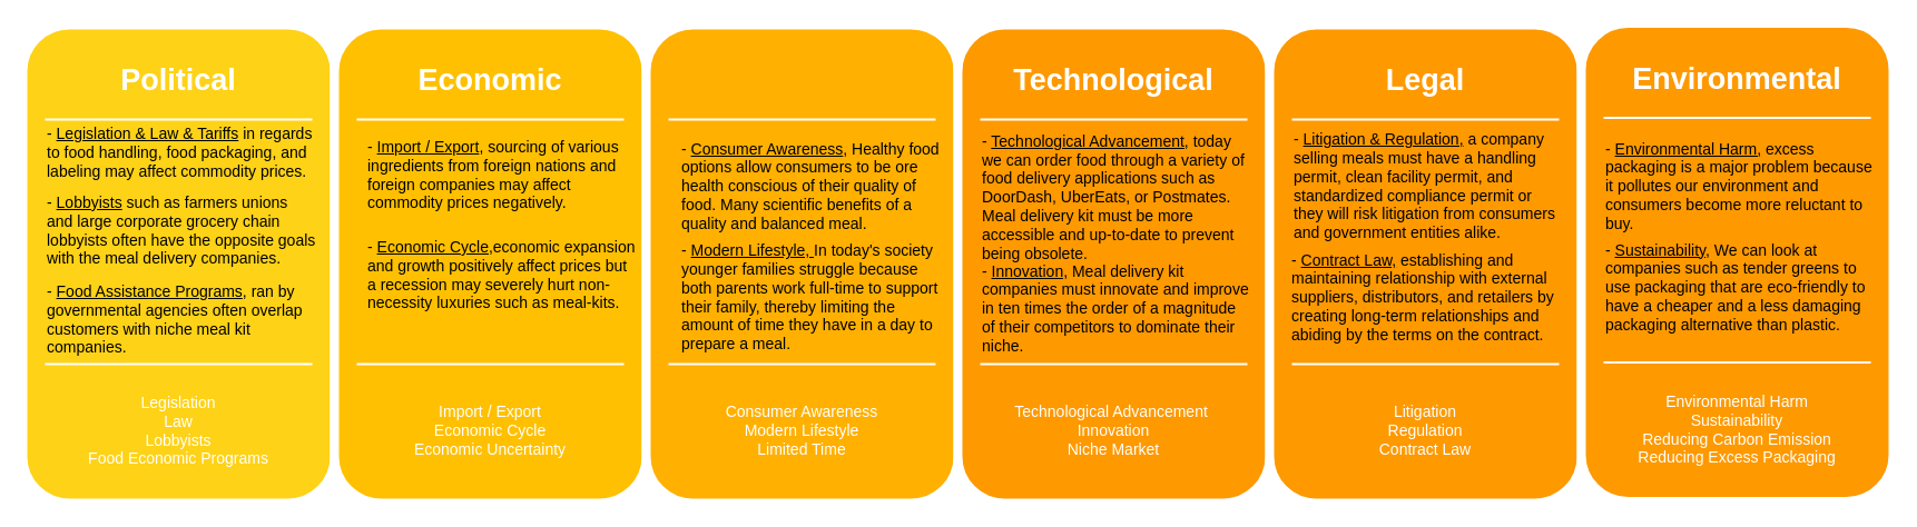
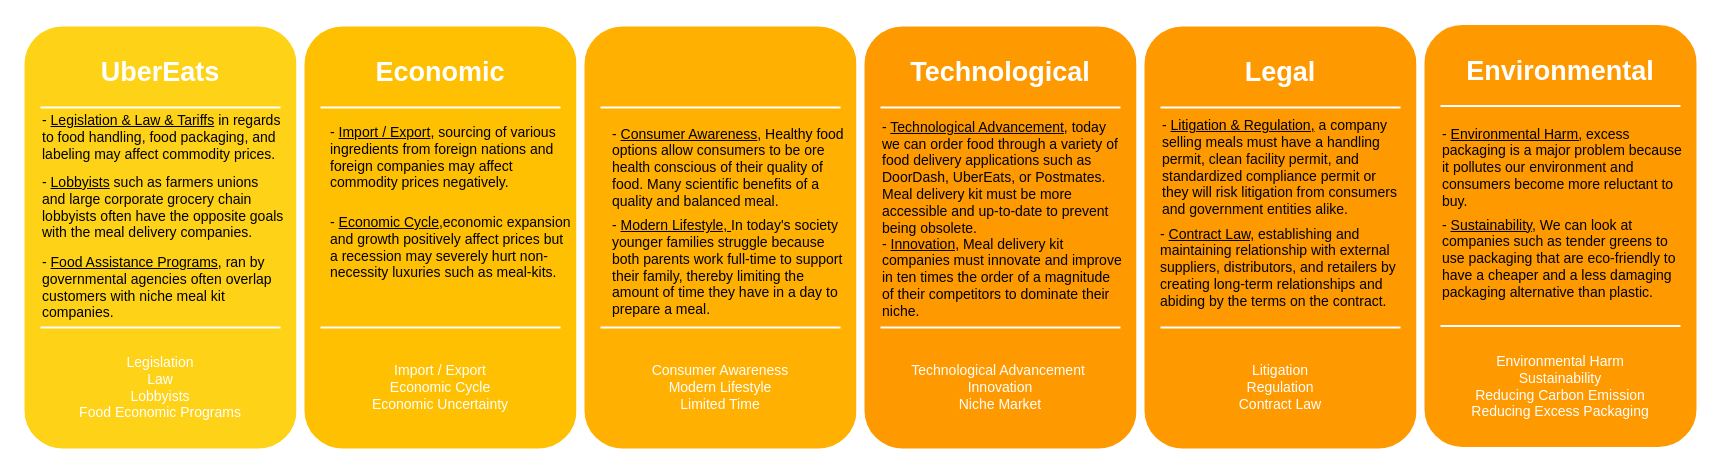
  <mxCell id="0" />
  <mxCell id="1" parent="0" />
  <mxCell id="2" value="" style="whiteSpace=wrap;html=1;rounded=1;shadow=0;strokeWidth=8;fontSize=20;align=center;fillColor=#FED217;strokeColor=#FFFFFF;" parent="1" vertex="1"><mxGeometry x="20" y="21.91" width="280" height="430" as="geometry" /></mxCell>
- <mxCell id="3" value="Political" style="text;html=1;strokeColor=none;fillColor=none;align=center;verticalAlign=middle;whiteSpace=wrap;rounded=0;shadow=0;fontSize=27;fontColor=#FFFFFF;fontStyle=1" parent="1" vertex="1"><mxGeometry x="20" y="41.91" width="280" height="60" as="geometry" /></mxCell>
+ <mxCell id="3" value="UberEats" style="text;html=1;strokeColor=none;fillColor=none;align=center;verticalAlign=middle;whiteSpace=wrap;rounded=0;shadow=0;fontSize=27;fontColor=#FFFFFF;fontStyle=1" parent="1" vertex="1"><mxGeometry x="20" y="41.91" width="280" height="60" as="geometry" /></mxCell>
  <mxCell id="4" value="Legislation&lt;br&gt;Law&lt;br&gt;Lobbyists&lt;br&gt;Food Economic Programs" style="text;html=1;strokeColor=none;fillColor=none;align=center;verticalAlign=middle;whiteSpace=wrap;rounded=0;shadow=0;fontSize=14;fontColor=#FFFFFF;" parent="1" vertex="1"><mxGeometry x="20" y="341.91" width="280" height="90" as="geometry" /></mxCell>
  <mxCell id="5" value="" style="line;strokeWidth=2;html=1;rounded=0;shadow=0;fontSize=27;align=center;fillColor=none;strokeColor=#FFFFFF;" parent="1" vertex="1"><mxGeometry x="40" y="101.91" width="240" height="10" as="geometry" /></mxCell>
  <mxCell id="6" value="" style="line;strokeWidth=2;html=1;rounded=0;shadow=0;fontSize=27;align=center;fillColor=none;strokeColor=#FFFFFF;" parent="1" vertex="1"><mxGeometry x="40" y="321.91" width="240" height="10" as="geometry" /></mxCell>
  <mxCell id="7" value="" style="whiteSpace=wrap;html=1;rounded=1;shadow=0;strokeWidth=8;fontSize=20;align=center;fillColor=#FFC001;strokeColor=#FFFFFF;" parent="1" vertex="1"><mxGeometry x="300" y="21.91" width="280" height="430" as="geometry" /></mxCell>
  <mxCell id="8" value="Economic" style="text;html=1;strokeColor=none;fillColor=none;align=center;verticalAlign=middle;whiteSpace=wrap;rounded=0;shadow=0;fontSize=27;fontColor=#FFFFFF;fontStyle=1" parent="1" vertex="1"><mxGeometry x="300" y="41.91" width="280" height="60" as="geometry" /></mxCell>
  <mxCell id="9" value="Import / Export&lt;br&gt;Economic Cycle&lt;br&gt;Economic Uncertainty" style="text;html=1;strokeColor=none;fillColor=none;align=center;verticalAlign=middle;whiteSpace=wrap;rounded=0;shadow=0;fontSize=14;fontColor=#FFFFFF;" parent="1" vertex="1"><mxGeometry x="300" y="341.91" width="280" height="90" as="geometry" /></mxCell>
  <mxCell id="10" value="" style="line;strokeWidth=2;html=1;rounded=0;shadow=0;fontSize=27;align=center;fillColor=none;strokeColor=#FFFFFF;" parent="1" vertex="1"><mxGeometry x="320" y="101.91" width="240" height="10" as="geometry" /></mxCell>
  <mxCell id="11" value="" style="line;strokeWidth=2;html=1;rounded=0;shadow=0;fontSize=27;align=center;fillColor=none;strokeColor=#FFFFFF;" parent="1" vertex="1"><mxGeometry x="320" y="321.91" width="240" height="10" as="geometry" /></mxCell>
  <mxCell id="12" value="" style="whiteSpace=wrap;html=1;rounded=1;shadow=0;strokeWidth=8;fontSize=20;align=center;fillColor=#FFB001;strokeColor=#FFFFFF;" parent="1" vertex="1"><mxGeometry x="580" y="21.91" width="280" height="430" as="geometry" /></mxCell>
  <mxCell id="13" value="Consumer Awareness&lt;br&gt;Modern Lifestyle&lt;br&gt;Limited Time" style="text;html=1;strokeColor=none;fillColor=none;align=center;verticalAlign=middle;whiteSpace=wrap;rounded=0;shadow=0;fontSize=14;fontColor=#FFFFFF;" parent="1" vertex="1"><mxGeometry x="580" y="341.91" width="280" height="90" as="geometry" /></mxCell>
  <mxCell id="14" value="" style="line;strokeWidth=2;html=1;rounded=0;shadow=0;fontSize=27;align=center;fillColor=none;strokeColor=#FFFFFF;" parent="1" vertex="1"><mxGeometry x="600" y="101.91" width="240" height="10" as="geometry" /></mxCell>
  <mxCell id="15" value="" style="line;strokeWidth=2;html=1;rounded=0;shadow=0;fontSize=27;align=center;fillColor=none;strokeColor=#FFFFFF;" parent="1" vertex="1"><mxGeometry x="600" y="321.91" width="240" height="10" as="geometry" /></mxCell>
  <mxCell id="16" value="" style="whiteSpace=wrap;html=1;rounded=1;shadow=0;strokeWidth=8;fontSize=20;align=center;fillColor=#FE9900;strokeColor=#FFFFFF;" parent="1" vertex="1"><mxGeometry x="860" y="21.91" width="280" height="430" as="geometry" /></mxCell>
  <mxCell id="17" value="Technological" style="text;html=1;strokeColor=none;fillColor=none;align=center;verticalAlign=middle;whiteSpace=wrap;rounded=0;shadow=0;fontSize=27;fontColor=#FFFFFF;fontStyle=1" parent="1" vertex="1"><mxGeometry x="860" y="41.91" width="280" height="60" as="geometry" /></mxCell>
  <mxCell id="18" value="Technological Advancement&amp;nbsp;&lt;br&gt;Innovation&lt;br&gt;Niche Market" style="text;html=1;strokeColor=none;fillColor=none;align=center;verticalAlign=middle;whiteSpace=wrap;rounded=0;shadow=0;fontSize=14;fontColor=#FFFFFF;" parent="1" vertex="1"><mxGeometry x="860" y="341.91" width="280" height="90" as="geometry" /></mxCell>
  <mxCell id="19" value="" style="line;strokeWidth=2;html=1;rounded=0;shadow=0;fontSize=27;align=center;fillColor=none;strokeColor=#FFFFFF;" parent="1" vertex="1"><mxGeometry x="880" y="101.91" width="240" height="10" as="geometry" /></mxCell>
  <mxCell id="20" value="" style="line;strokeWidth=2;html=1;rounded=0;shadow=0;fontSize=27;align=center;fillColor=none;strokeColor=#FFFFFF;" parent="1" vertex="1"><mxGeometry x="880" y="321.91" width="240" height="10" as="geometry" /></mxCell>
  <mxCell id="21" value="" style="whiteSpace=wrap;html=1;rounded=1;shadow=0;strokeWidth=8;fontSize=20;align=center;fillColor=#FE9900;strokeColor=#FFFFFF;" parent="1" vertex="1"><mxGeometry x="1140" y="21.91" width="280" height="430" as="geometry" /></mxCell>
  <mxCell id="22" value="Legal" style="text;html=1;strokeColor=none;fillColor=none;align=center;verticalAlign=middle;whiteSpace=wrap;rounded=0;shadow=0;fontSize=27;fontColor=#FFFFFF;fontStyle=1" parent="1" vertex="1"><mxGeometry x="1140" y="41.91" width="280" height="60" as="geometry" /></mxCell>
  <mxCell id="23" value="Litigation&lt;br&gt;Regulation&lt;br&gt;Contract Law" style="text;html=1;strokeColor=none;fillColor=none;align=center;verticalAlign=middle;whiteSpace=wrap;rounded=0;shadow=0;fontSize=14;fontColor=#FFFFFF;" parent="1" vertex="1"><mxGeometry x="1140" y="341.91" width="280" height="90" as="geometry" /></mxCell>
  <mxCell id="24" value="" style="line;strokeWidth=2;html=1;rounded=0;shadow=0;fontSize=27;align=center;fillColor=none;strokeColor=#FFFFFF;" parent="1" vertex="1"><mxGeometry x="1160" y="101.91" width="240" height="10" as="geometry" /></mxCell>
  <mxCell id="25" value="" style="line;strokeWidth=2;html=1;rounded=0;shadow=0;fontSize=27;align=center;fillColor=none;strokeColor=#FFFFFF;" parent="1" vertex="1"><mxGeometry x="1160" y="321.91" width="240" height="10" as="geometry" /></mxCell>
  <mxCell id="26" value="" style="whiteSpace=wrap;html=1;rounded=1;shadow=0;strokeWidth=8;fontSize=20;align=center;fillColor=#FE9900;strokeColor=#FFFFFF;" parent="1" vertex="1"><mxGeometry x="1420" y="20.5" width="280" height="430" as="geometry" /></mxCell>
  <mxCell id="27" value="Environmental" style="text;html=1;strokeColor=none;fillColor=none;align=center;verticalAlign=middle;whiteSpace=wrap;rounded=0;shadow=0;fontSize=27;fontColor=#FFFFFF;fontStyle=1" parent="1" vertex="1"><mxGeometry x="1420" y="40.5" width="280" height="60" as="geometry" /></mxCell>
  <mxCell id="28" value="Environmental Harm&lt;br&gt;Sustainability&lt;br&gt;Reducing Carbon Emission&lt;br&gt;Reducing Excess Packaging" style="text;html=1;strokeColor=none;fillColor=none;align=center;verticalAlign=middle;whiteSpace=wrap;rounded=0;shadow=0;fontSize=14;fontColor=#FFFFFF;" parent="1" vertex="1"><mxGeometry x="1420" y="340.5" width="280" height="90" as="geometry" /></mxCell>
  <mxCell id="29" value="" style="line;strokeWidth=2;html=1;rounded=0;shadow=0;fontSize=27;align=center;fillColor=none;strokeColor=#FFFFFF;" parent="1" vertex="1"><mxGeometry x="1440" y="100.5" width="240" height="10" as="geometry" /></mxCell>
  <mxCell id="30" value="" style="line;strokeWidth=2;html=1;rounded=0;shadow=0;fontSize=27;align=center;fillColor=none;strokeColor=#FFFFFF;" parent="1" vertex="1"><mxGeometry x="1440" y="320.5" width="240" height="10" as="geometry" /></mxCell>
  <mxCell id="31" value="&lt;font style=&quot;font-size: 14px&quot;&gt;- &lt;u&gt;Legislation &amp;amp; Law &amp;amp; Tariffs&lt;/u&gt; in regards to food handling, food packaging, and labeling may affect commodity prices.&amp;nbsp;&lt;/font&gt;" style="text;html=1;strokeColor=none;fillColor=none;align=left;verticalAlign=middle;whiteSpace=wrap;rounded=0;" parent="1" vertex="1"><mxGeometry x="40" y="116.91" width="244" height="40" as="geometry" /></mxCell>
  <mxCell id="32" value="&lt;span style=&quot;font-size: 14px&quot;&gt;- &lt;u&gt;Lobbyists&lt;/u&gt; such as farmers unions and large corporate grocery chain lobbyists often have the opposite goals with the meal delivery companies.&amp;nbsp;&lt;/span&gt;" style="text;html=1;strokeColor=none;fillColor=none;align=left;verticalAlign=middle;whiteSpace=wrap;rounded=0;" parent="1" vertex="1"><mxGeometry x="40" y="186.91" width="244" height="40" as="geometry" /></mxCell>
  <mxCell id="33" value="&lt;span style=&quot;font-size: 14px&quot;&gt;- &lt;u&gt;Food Assistance&amp;nbsp;Programs&lt;/u&gt;, ran by governmental agencies often overlap customers with niche meal kit companies.&amp;nbsp;&lt;/span&gt;" style="text;html=1;strokeColor=none;fillColor=none;align=left;verticalAlign=middle;whiteSpace=wrap;rounded=0;" parent="1" vertex="1"><mxGeometry x="40" y="266.91" width="244" height="40" as="geometry" /></mxCell>
  <mxCell id="34" value="&lt;span style=&quot;font-size: 14px&quot;&gt;- &lt;/span&gt;&lt;u style=&quot;font-size: 14px&quot;&gt;Economic Cycle,&lt;/u&gt;&lt;span style=&quot;font-size: 14px&quot;&gt;economic expansion and growth positively affect prices but a recession may severely&amp;nbsp;hurt non-necessity&amp;nbsp;luxuries such as meal-kits.&lt;/span&gt;" style="text;html=1;strokeColor=none;fillColor=none;align=left;verticalAlign=middle;whiteSpace=wrap;rounded=0;" parent="1" vertex="1"><mxGeometry x="328" y="226.91" width="244" height="40" as="geometry" /></mxCell>
  <mxCell id="35" value="&lt;span style=&quot;font-size: 14px&quot;&gt;- &lt;u&gt;Import / Export&lt;/u&gt;, sourcing of various ingredients from foreign nations and foreign companies may affect commodity prices negatively.&amp;nbsp;&lt;/span&gt;" style="text;html=1;strokeColor=none;fillColor=none;align=left;verticalAlign=middle;whiteSpace=wrap;rounded=0;" parent="1" vertex="1"><mxGeometry x="328" y="136.91" width="244" height="40" as="geometry" /></mxCell>
  <mxCell id="36" value="&lt;span style=&quot;font-size: 14px&quot;&gt;- &lt;u&gt;Modern Lifestyle, &lt;/u&gt;In today's society younger families struggle because both parents work full-time to support their family, thereby limiting the amount of time they have in a day to prepare a meal.&lt;/span&gt;" style="text;html=1;strokeColor=none;fillColor=none;align=left;verticalAlign=middle;whiteSpace=wrap;rounded=0;" parent="1" vertex="1"><mxGeometry x="610" y="246.91" width="244" height="40" as="geometry" /></mxCell>
  <mxCell id="37" value="&lt;span style=&quot;font-size: 14px&quot;&gt;- &lt;u&gt;Consumer Awareness&lt;/u&gt;, Healthy food options allow consumers to be ore health conscious of their quality of food. Many scientific benefits of a quality and balanced meal.&amp;nbsp;&lt;/span&gt;" style="text;html=1;strokeColor=none;fillColor=none;align=left;verticalAlign=middle;whiteSpace=wrap;rounded=0;" parent="1" vertex="1"><mxGeometry x="610" y="146.91" width="244" height="40" as="geometry" /></mxCell>
  <mxCell id="38" value="&lt;span style=&quot;font-size: 14px&quot;&gt;- &lt;u&gt;Technological Advancement,&lt;/u&gt;&amp;nbsp;today we can order food through a variety of food delivery applications such as DoorDash, UberEats, or Postmates. Meal delivery kit must be more accessible and up-to-date to prevent being obsolete.&amp;nbsp;&amp;nbsp;&amp;nbsp;&lt;/span&gt;" style="text;html=1;strokeColor=none;fillColor=none;align=left;verticalAlign=middle;whiteSpace=wrap;rounded=0;" parent="1" vertex="1"><mxGeometry x="880" y="156.91" width="244" height="40" as="geometry" /></mxCell>
  <mxCell id="39" value="&lt;span style=&quot;font-size: 14px&quot;&gt;- &lt;u&gt;Innovation,&lt;/u&gt;&amp;nbsp;Meal delivery kit companies must innovate and improve in ten times the order of a magnitude of their competitors to dominate their&amp;nbsp; niche.&amp;nbsp;&lt;/span&gt;" style="text;html=1;strokeColor=none;fillColor=none;align=left;verticalAlign=middle;whiteSpace=wrap;rounded=0;" parent="1" vertex="1"><mxGeometry x="880" y="256.91" width="244" height="40" as="geometry" /></mxCell>
  <mxCell id="40" value="&lt;span style=&quot;font-size: 14px&quot;&gt;- &lt;u&gt;Litigation &amp;amp; Regulation,&lt;/u&gt;&amp;nbsp;a company selling meals must have a handling permit, clean facility permit, and standardized compliance permit or they will risk litigation from consumers and government entities alike.&amp;nbsp;&amp;nbsp;&amp;nbsp;&lt;/span&gt;" style="text;html=1;strokeColor=none;fillColor=none;align=left;verticalAlign=middle;whiteSpace=wrap;rounded=0;" parent="1" vertex="1"><mxGeometry x="1160" y="146.91" width="244" height="40" as="geometry" /></mxCell>
  <mxCell id="41" value="&lt;span style=&quot;font-size: 14px&quot;&gt;- &lt;u&gt;Contract Law,&lt;/u&gt;&amp;nbsp;establishing and maintaining relationship with external suppliers, distributors, and retailers by creating long-term relationships and abiding by the terms on the contract.&lt;/span&gt;" style="text;html=1;strokeColor=none;fillColor=none;align=left;verticalAlign=middle;whiteSpace=wrap;rounded=0;" parent="1" vertex="1"><mxGeometry x="1158" y="246.91" width="244" height="40" as="geometry" /></mxCell>
  <mxCell id="42" value="&lt;span style=&quot;font-size: 14px&quot;&gt;-&amp;nbsp;&lt;/span&gt;&lt;u&gt;&lt;span style=&quot;font-size: 14px&quot;&gt;Environmental&amp;nbsp;Harm,&lt;/span&gt;&lt;/u&gt;&lt;span style=&quot;font-size: 14px&quot;&gt;&amp;nbsp;excess packaging is a major problem because it pollutes our environment and consumers become more reluctant to buy.&amp;nbsp;&amp;nbsp;&lt;br&gt;&lt;/span&gt;" style="text;html=1;strokeColor=none;fillColor=none;align=left;verticalAlign=middle;whiteSpace=wrap;rounded=0;" parent="1" vertex="1"><mxGeometry x="1440" y="146.91" width="244" height="40" as="geometry" /></mxCell>
  <mxCell id="43" value="&lt;span style=&quot;font-size: 14px&quot;&gt;- &lt;u&gt;Sustainability,&lt;/u&gt;&amp;nbsp;We can look at companies such as tender greens to use packaging that are eco-friendly to have a cheaper and a less damaging packaging alternative than plastic.&amp;nbsp;&lt;br&gt;&lt;/span&gt;" style="text;html=1;strokeColor=none;fillColor=none;align=left;verticalAlign=middle;whiteSpace=wrap;rounded=0;" parent="1" vertex="1"><mxGeometry x="1440" y="238" width="244" height="40" as="geometry" /></mxCell>
